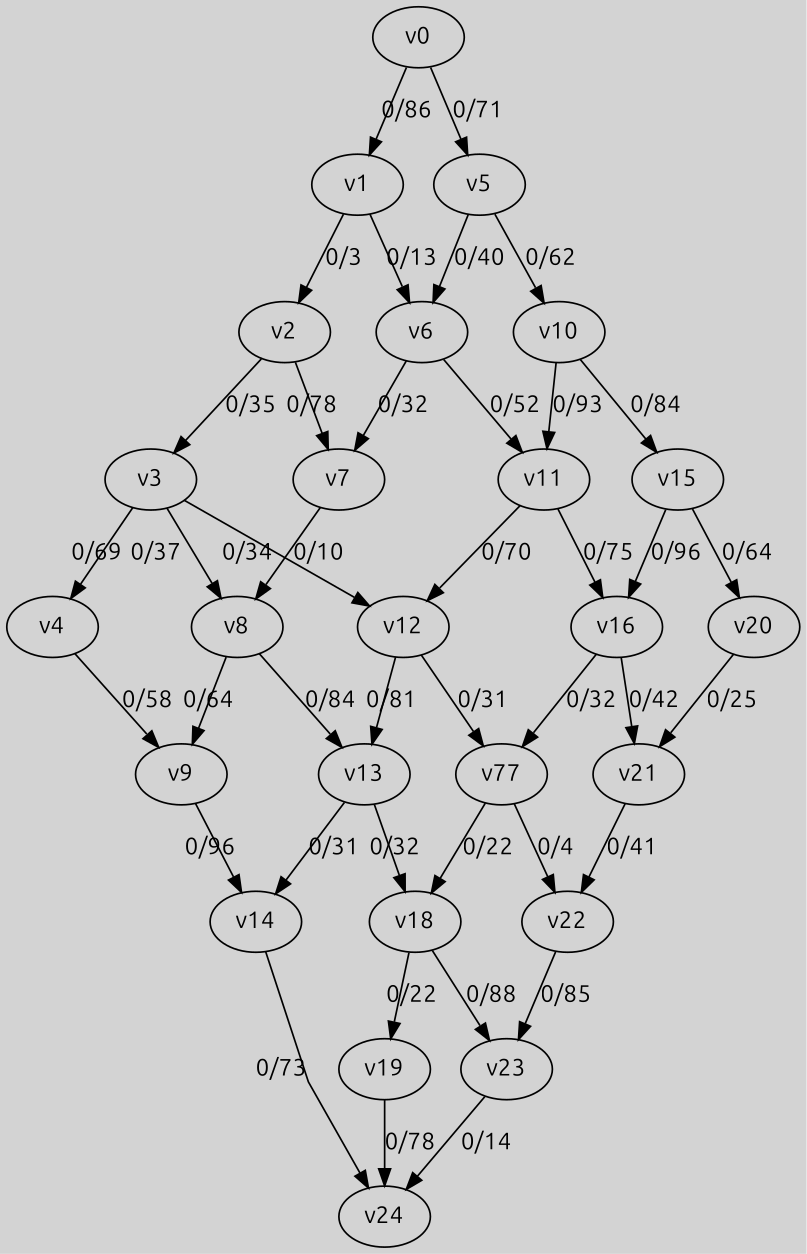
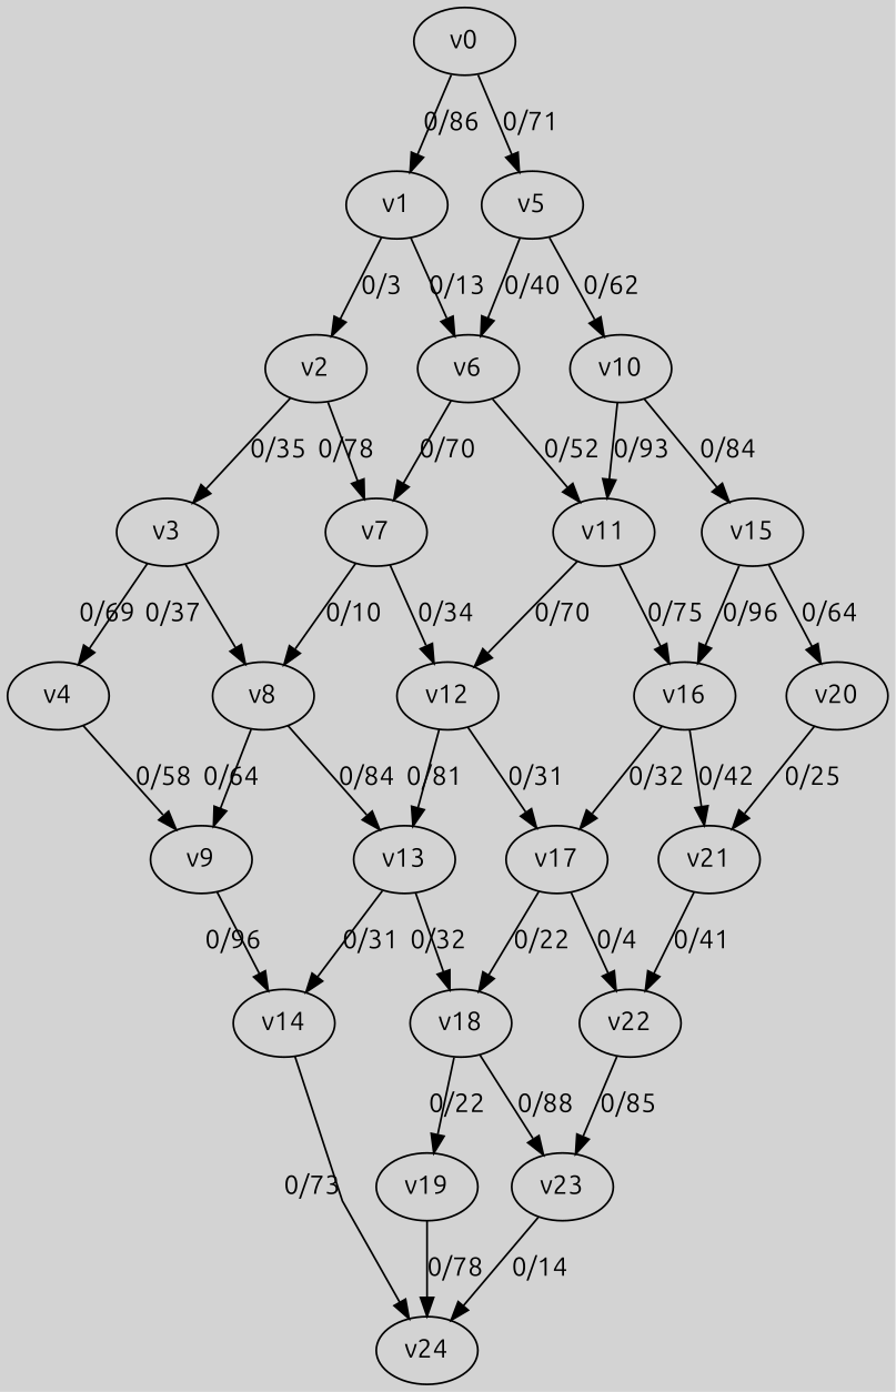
  digraph {
    bgcolor=lightgray
    fontname=Ubuntu
    splines=line
    node [fontname=Ubuntu style=filled]
    edge [fontname=Ubuntu]
    v0
    v1
    v5
    v2
    v6
    v10
    v3
    v7
    v11
    v4
    v8
    v12
    v9
    v13
    v14
    v15
    v16
-   v17 [label=v77]
+   v17
    v18
    v24
    v20
    v21
    v22
    v19
    v23
    v0 -> v1 [label="0/86"]
    v0 -> v5 [label="0/71"]
    v1 -> v2 [label="0/3"]
    v1 -> v6 [label="0/13"]
    v5 -> v6 [label="0/40"]
    v5 -> v10 [label="0/62"]
    v2 -> v3 [label="0/35"]
    v2 -> v7 [label="0/78"]
-   v6 -> v7 [label="0/32"]
+   v6 -> v7 [label="0/70"]
    v6 -> v11 [label="0/52"]
    v10 -> v11 [label="0/93"]
    v10 -> v15 [label="0/84"]
    v3 -> v4 [label="0/69"]
    v3 -> v8 [label="0/37"]
    v7 -> v8 [label="0/10"]
-   v3 -> v12 [label="0/34"]
+   v7 -> v12 [label="0/34"]
    v11 -> v12 [label="0/70"]
    v11 -> v16 [label="0/75"]
    v4 -> v9 [label="0/58"]
    v8 -> v9 [label="0/64"]
    v8 -> v13 [label="0/84"]
    v12 -> v13 [label="0/81"]
    v12 -> v17 [label="0/31"]
    v9 -> v14 [label="0/96"]
    v13 -> v14 [label="0/31"]
    v13 -> v18 [label="0/32"]
    v14 -> v24 [label="0/73"]
    v15 -> v16 [label="0/96"]
    v15 -> v20 [label="0/64"]
    v16 -> v17 [label="0/32"]
    v16 -> v21 [label="0/42"]
    v17 -> v18 [label="0/22"]
    v17 -> v22 [label="0/4"]
    v18 -> v19 [label="0/22"]
    v18 -> v23 [label="0/88"]
    v20 -> v21 [label="0/25"]
    v21 -> v22 [label="0/41"]
    v22 -> v23 [label="0/85"]
    v19 -> v24 [label="0/78"]
    v23 -> v24 [label="0/14"]
  }
